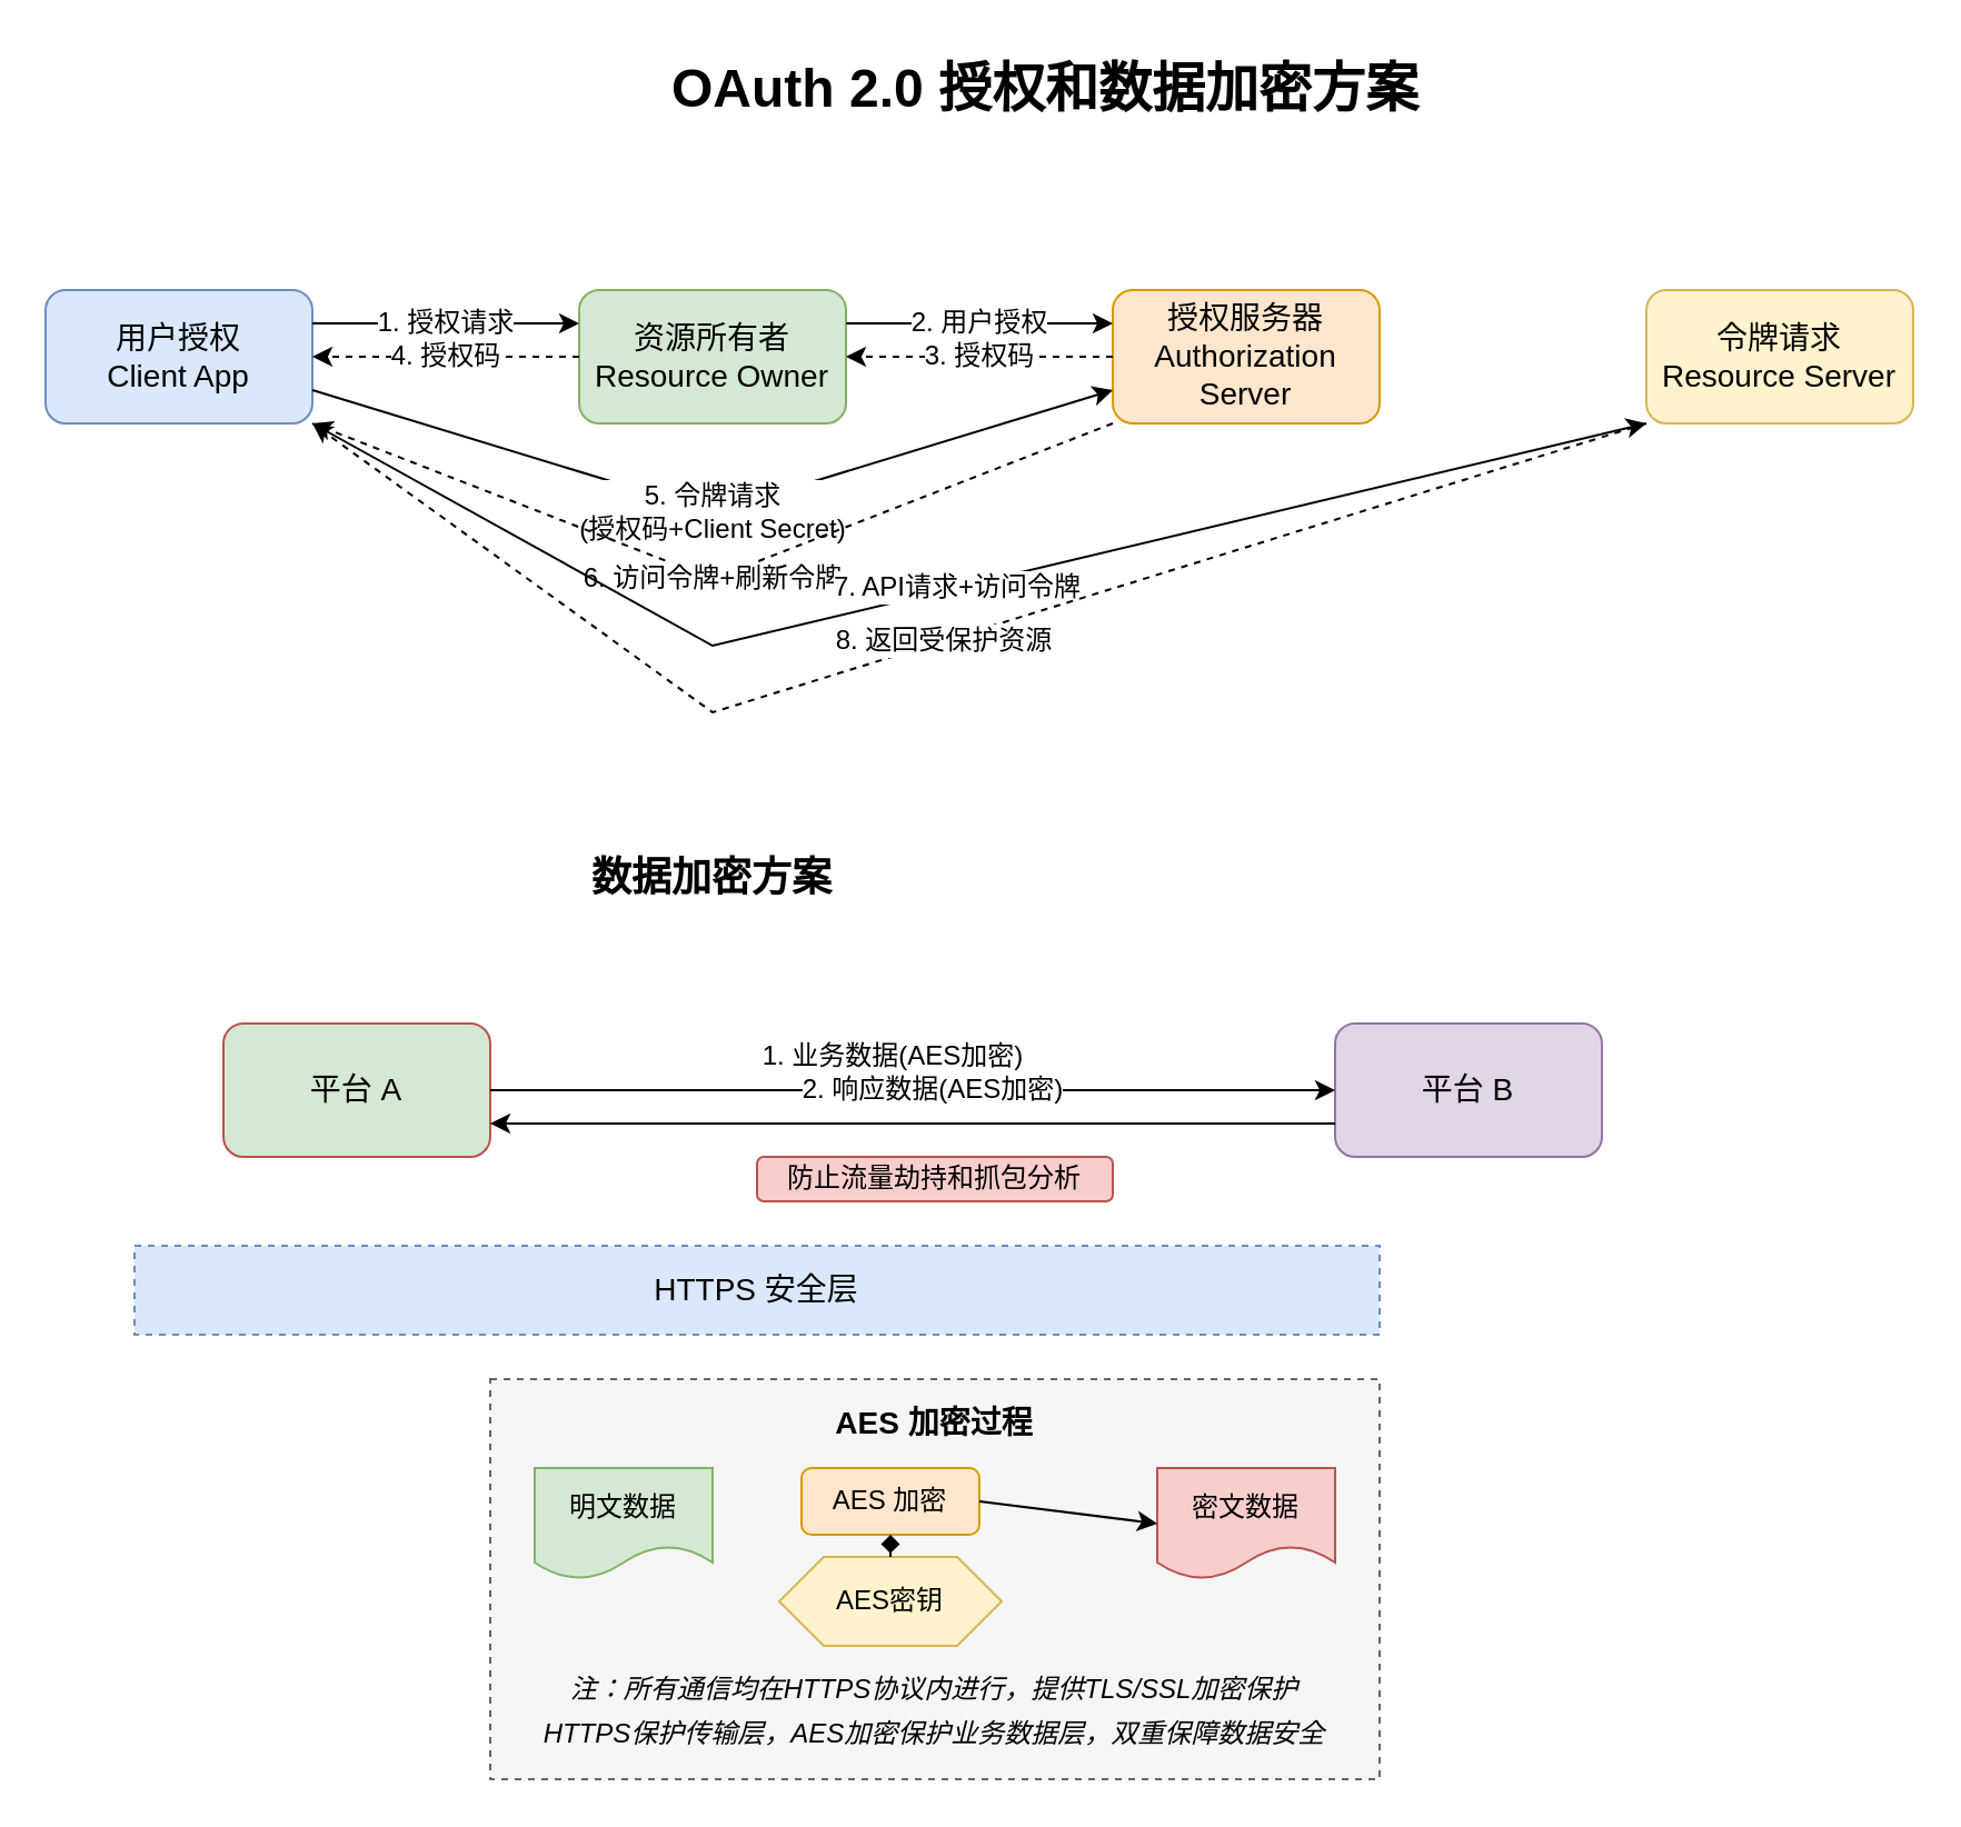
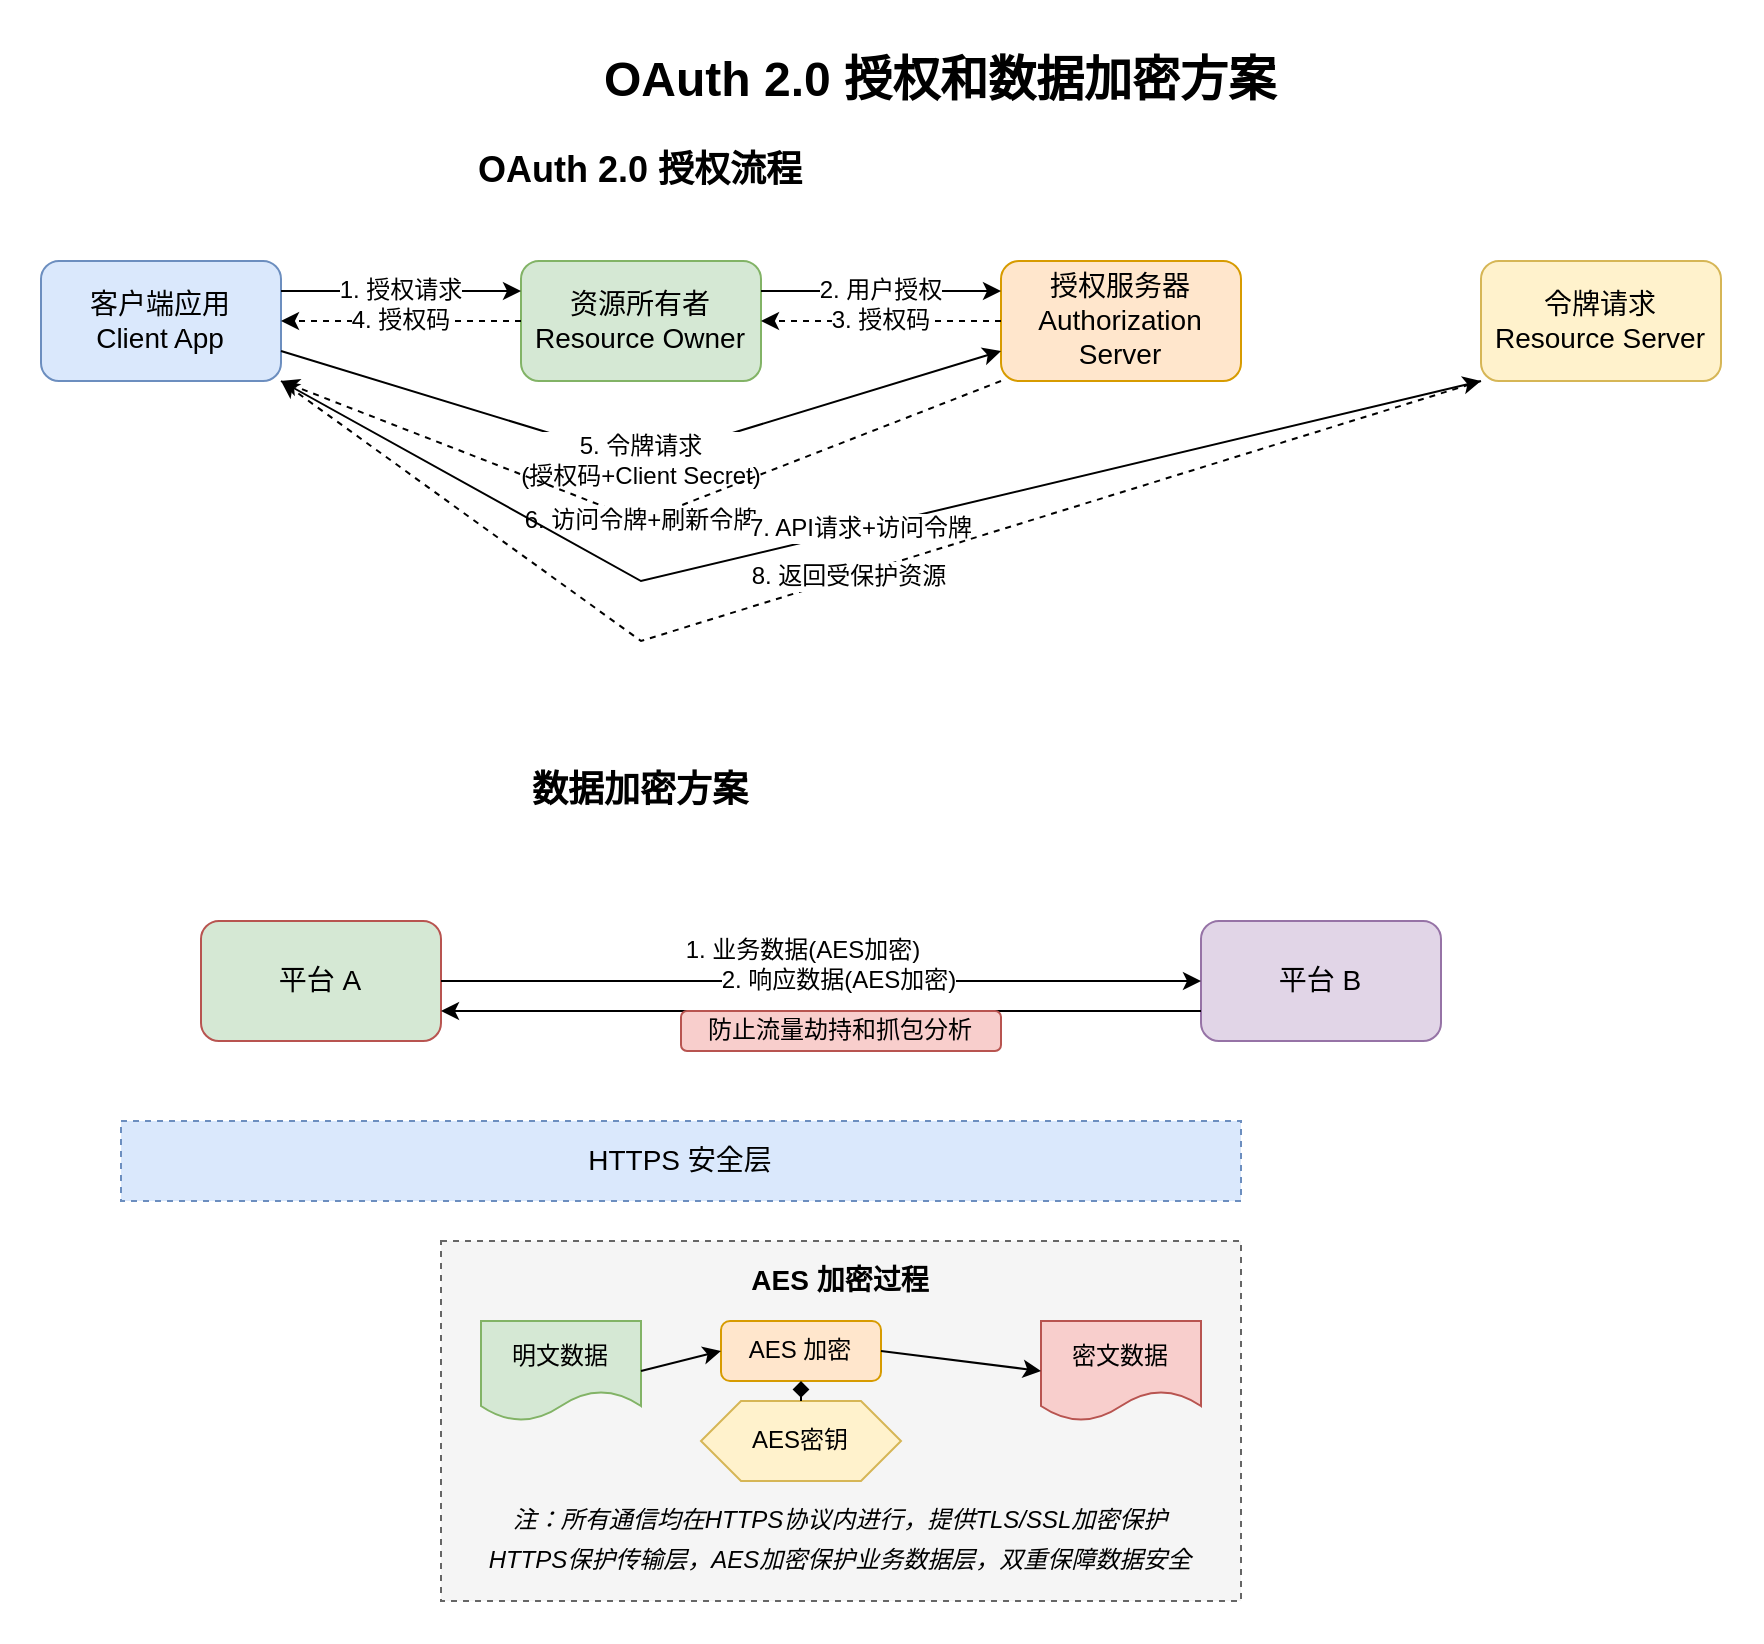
  <mxCell id="0" />
  <mxCell id="1" parent="0" />
  <mxCell id="2" value="OAuth 2.0 授权和数据加密方案" style="text;html=1;strokeColor=none;fillColor=none;align=center;verticalAlign=middle;whiteSpace=wrap;rounded=0;fontSize=24;fontStyle=1" vertex="1" parent="1"><mxGeometry x="220" y="20" width="500" height="40" as="geometry" /></mxCell>
- <mxCell id="4" value="用户授权&#10;Client App" style="rounded=1;whiteSpace=wrap;html=1;fillColor=#dae8fc;strokeColor=#6c8ebf;fontSize=14;" vertex="1" parent="1"><mxGeometry x="20" y="130" width="120" height="60" as="geometry" /></mxCell>
+ <mxCell id="3" value="OAuth 2.0 授权流程" style="text;html=1;strokeColor=none;fillColor=none;align=center;verticalAlign=middle;whiteSpace=wrap;rounded=0;fontSize=18;fontStyle=1" vertex="1" parent="1"><mxGeometry x="220" y="70" width="200" height="30" as="geometry" /></mxCell>
+ <mxCell id="4" value="客户端应用&#10;Client App" style="rounded=1;whiteSpace=wrap;html=1;fillColor=#dae8fc;strokeColor=#6c8ebf;fontSize=14;" vertex="1" parent="1"><mxGeometry x="20" y="130" width="120" height="60" as="geometry" /></mxCell>
  <mxCell id="5" value="资源所有者&#10;Resource Owner" style="rounded=1;whiteSpace=wrap;html=1;fillColor=#d5e8d4;strokeColor=#82b366;fontSize=14;" vertex="1" parent="1"><mxGeometry x="260" y="130" width="120" height="60" as="geometry" /></mxCell>
  <mxCell id="6" value="授权服务器&#10;Authorization Server" style="rounded=1;whiteSpace=wrap;html=1;fillColor=#ffe6cc;strokeColor=#d79b00;fontSize=14;" vertex="1" parent="1"><mxGeometry x="500" y="130" width="120" height="60" as="geometry" /></mxCell>
  <mxCell id="7" value="令牌请求&#10;Resource Server" style="rounded=1;whiteSpace=wrap;html=1;fillColor=#fff2cc;strokeColor=#d6b656;fontSize=14;" vertex="1" parent="1"><mxGeometry x="740" y="130" width="120" height="60" as="geometry" /></mxCell>
  <mxCell id="8" value="1. 授权请求" style="endArrow=classic;html=1;rounded=0;exitX=1;exitY=0.25;exitDx=0;exitDy=0;entryX=0;entryY=0.25;entryDx=0;entryDy=0;fontSize=12;" edge="1" parent="1" source="4" target="5"><mxGeometry width="50" height="50" relative="1" as="geometry"><mxPoint x="190" y="160" as="sourcePoint" /><mxPoint x="240" y="110" as="targetPoint" /></mxGeometry></mxCell>
  <mxCell id="9" value="2. 用户授权" style="endArrow=classic;html=1;rounded=0;exitX=1;exitY=0.25;exitDx=0;exitDy=0;entryX=0;entryY=0.25;entryDx=0;entryDy=0;fontSize=12;" edge="1" parent="1" source="5" target="6"><mxGeometry width="50" height="50" relative="1" as="geometry"><mxPoint x="430" y="160" as="sourcePoint" /><mxPoint x="480" y="110" as="targetPoint" /></mxGeometry></mxCell>
  <mxCell id="10" value="3. 授权码" style="endArrow=classic;html=1;rounded=0;exitX=0;exitY=0.5;exitDx=0;exitDy=0;entryX=1;entryY=0.5;entryDx=0;entryDy=0;dashed=1;fontSize=12;" edge="1" parent="1" source="6" target="5"><mxGeometry width="50" height="50" relative="1" as="geometry"><mxPoint x="430" y="210" as="sourcePoint" /><mxPoint x="480" y="160" as="targetPoint" /></mxGeometry></mxCell>
  <mxCell id="11" value="4. 授权码" style="endArrow=classic;html=1;rounded=0;exitX=0;exitY=0.5;exitDx=0;exitDy=0;entryX=1;entryY=0.5;entryDx=0;entryDy=0;dashed=1;fontSize=12;" edge="1" parent="1" source="5" target="4"><mxGeometry width="50" height="50" relative="1" as="geometry"><mxPoint x="190" y="210" as="sourcePoint" /><mxPoint x="240" y="160" as="targetPoint" /></mxGeometry></mxCell>
  <mxCell id="12" value="5. 令牌请求&#10;(授权码+Client Secret)" style="endArrow=classic;html=1;rounded=0;exitX=1;exitY=0.75;exitDx=0;exitDy=0;fontSize=12;entryX=0;entryY=0.75;entryDx=0;entryDy=0;" edge="1" parent="1" source="4" target="6"><mxGeometry width="50" height="50" relative="1" as="geometry"><mxPoint x="190" y="260" as="sourcePoint" /><mxPoint x="500" y="175" as="targetPoint" /><Array as="points"><mxPoint x="320" y="230" /></Array></mxGeometry></mxCell>
  <mxCell id="13" value="6. 访问令牌+刷新令牌" style="endArrow=classic;html=1;rounded=0;exitX=0;exitY=1;exitDx=0;exitDy=0;entryX=1;entryY=1;entryDx=0;entryDy=0;dashed=1;fontSize=12;" edge="1" parent="1" source="6" target="4"><mxGeometry width="50" height="50" relative="1" as="geometry"><mxPoint x="320" y="300" as="sourcePoint" /><mxPoint x="370" y="250" as="targetPoint" /><Array as="points"><mxPoint x="320" y="260" /></Array></mxGeometry></mxCell>
  <mxCell id="14" value="7. API请求+访问令牌" style="endArrow=classic;html=1;rounded=0;exitX=1;exitY=1;exitDx=0;exitDy=0;entryX=0;entryY=1;entryDx=0;entryDy=0;fontSize=12;" edge="1" parent="1" source="4" target="7"><mxGeometry width="50" height="50" relative="1" as="geometry"><mxPoint x="320" y="300" as="sourcePoint" /><mxPoint x="370" y="250" as="targetPoint" /><Array as="points"><mxPoint x="320" y="290" /></Array></mxGeometry></mxCell>
  <mxCell id="15" value="8. 返回受保护资源" style="endArrow=classic;html=1;rounded=0;exitX=0;exitY=1;exitDx=0;exitDy=0;dashed=1;fontSize=12;entryX=1;entryY=1;entryDx=0;entryDy=0;" edge="1" parent="1" source="7" target="4"><mxGeometry width="50" height="50" relative="1" as="geometry"><mxPoint x="320" y="300" as="sourcePoint" /><mxPoint x="140" y="190" as="targetPoint" /><Array as="points"><mxPoint x="320" y="320" /></Array></mxGeometry></mxCell>
  <mxCell id="16" value="数据加密方案" style="text;html=1;strokeColor=none;fillColor=none;align=center;verticalAlign=middle;whiteSpace=wrap;rounded=0;fontSize=18;fontStyle=1" vertex="1" parent="1"><mxGeometry x="220" y="380" width="200" height="30" as="geometry" /></mxCell>
  <mxCell id="17" value="平台 A" style="rounded=1;whiteSpace=wrap;html=1;fillColor=#d5e8d4;strokeColor=#b85450;fontSize=14;" vertex="1" parent="1"><mxGeometry x="100" y="460" width="120" height="60" as="geometry" /></mxCell>
  <mxCell id="18" value="平台 B" style="rounded=1;whiteSpace=wrap;html=1;fillColor=#e1d5e7;strokeColor=#9673a6;fontSize=14;" vertex="1" parent="1"><mxGeometry x="600" y="460" width="120" height="60" as="geometry" /></mxCell>
  <mxCell id="19" value="HTTPS 安全层" style="rounded=0;whiteSpace=wrap;html=1;fillColor=#dae8fc;strokeColor=#6c8ebf;fontSize=14;dashed=1;" vertex="1" parent="1"><mxGeometry x="60" y="560" width="560" height="40" as="geometry" /></mxCell>
  <mxCell id="20" value="1. 业务数据(AES加密)" style="endArrow=classic;html=1;rounded=0;exitX=1;exitY=0.5;exitDx=0;exitDy=0;entryX=0;entryY=0.5;entryDx=0;entryDy=0;fontSize=12;" edge="1" parent="1" source="17" target="18"><mxGeometry x="-0.048" y="15" width="50" height="50" relative="1" as="geometry"><mxPoint x="410" y="500" as="sourcePoint" /><mxPoint x="460" y="450" as="targetPoint" /><mxPoint as="offset" /></mxGeometry></mxCell>
  <mxCell id="21" value="2. 响应数据(AES加密)" style="endArrow=classic;html=1;rounded=0;exitX=0;exitY=0.75;exitDx=0;exitDy=0;entryX=1;entryY=0.75;entryDx=0;entryDy=0;fontSize=12;" edge="1" parent="1" source="18" target="17"><mxGeometry x="-0.048" y="-15" width="50" height="50" relative="1" as="geometry"><mxPoint x="410" y="500" as="sourcePoint" /><mxPoint x="460" y="450" as="targetPoint" /><mxPoint as="offset" /></mxGeometry></mxCell>
  <mxCell id="22" value="" style="rounded=0;whiteSpace=wrap;html=1;fillColor=#f5f5f5;strokeColor=#666666;fontSize=12;dashed=1;fontColor=#333333;" vertex="1" parent="1"><mxGeometry x="220" y="620" width="400" height="180" as="geometry" /></mxCell>
  <mxCell id="23" value="AES 加密过程" style="text;html=1;strokeColor=none;fillColor=none;align=center;verticalAlign=middle;whiteSpace=wrap;rounded=0;fontSize=14;fontStyle=1" vertex="1" parent="1"><mxGeometry x="340" y="630" width="160" height="20" as="geometry" /></mxCell>
  <mxCell id="24" value="明文数据" style="shape=document;whiteSpace=wrap;html=1;boundedLbl=1;fillColor=#d5e8d4;strokeColor=#82b366;fontSize=12;" vertex="1" parent="1"><mxGeometry x="240" y="660" width="80" height="50" as="geometry" /></mxCell>
  <mxCell id="25" value="AES密钥" style="shape=hexagon;perimeter=hexagonPerimeter2;whiteSpace=wrap;html=1;fixedSize=1;fillColor=#fff2cc;strokeColor=#d6b656;fontSize=12;" vertex="1" parent="1"><mxGeometry x="350" y="700" width="100" height="40" as="geometry" /></mxCell>
  <mxCell id="26" value="密文数据" style="shape=document;whiteSpace=wrap;html=1;boundedLbl=1;fillColor=#f8cecc;strokeColor=#b85450;fontSize=12;" vertex="1" parent="1"><mxGeometry x="520" y="660" width="80" height="50" as="geometry" /></mxCell>
  <mxCell id="27" value="AES 加密" style="rounded=1;whiteSpace=wrap;html=1;fillColor=#ffe6cc;strokeColor=#d79b00;fontSize=12;" vertex="1" parent="1"><mxGeometry x="360" y="660" width="80" height="30" as="geometry" /></mxCell>
+ <mxCell id="28" value="" style="endArrow=classic;html=1;rounded=0;exitX=1;exitY=0.5;exitDx=0;exitDy=0;entryX=0;entryY=0.5;entryDx=0;entryDy=0;fontSize=12;" edge="1" parent="1" source="24" target="27"><mxGeometry width="50" height="50" relative="1" as="geometry"><mxPoint x="410" y="700" as="sourcePoint" /><mxPoint x="460" y="650" as="targetPoint" /></mxGeometry></mxCell>
  <mxCell id="29" value="" style="endArrow=diamond;html=1;rounded=0;exitX=0.5;exitY=0;exitDx=0;exitDy=0;entryX=0.5;entryY=1;entryDx=0;entryDy=0;fontSize=12;" edge="1" parent="1" source="25" target="27"><mxGeometry width="50" height="50" relative="1" as="geometry"><mxPoint x="410" y="700" as="sourcePoint" /><mxPoint x="460" y="650" as="targetPoint" /></mxGeometry></mxCell>
  <mxCell id="30" value="" style="endArrow=classic;html=1;rounded=0;exitX=1;exitY=0.5;exitDx=0;exitDy=0;entryX=0;entryY=0.5;entryDx=0;entryDy=0;fontSize=12;" edge="1" parent="1" source="27" target="26"><mxGeometry width="50" height="50" relative="1" as="geometry"><mxPoint x="410" y="700" as="sourcePoint" /><mxPoint x="460" y="650" as="targetPoint" /></mxGeometry></mxCell>
  <mxCell id="31" value="注：所有通信均在HTTPS协议内进行，提供TLS/SSL加密保护" style="text;html=1;strokeColor=none;fillColor=none;align=center;verticalAlign=middle;whiteSpace=wrap;rounded=0;fontSize=12;fontStyle=2" vertex="1" parent="1"><mxGeometry x="240" y="750" width="360" height="20" as="geometry" /></mxCell>
  <mxCell id="32" value="HTTPS保护传输层，AES加密保护业务数据层，双重保障数据安全" style="text;html=1;strokeColor=none;fillColor=none;align=center;verticalAlign=middle;whiteSpace=wrap;rounded=0;fontSize=12;fontStyle=2" vertex="1" parent="1"><mxGeometry x="240" y="770" width="360" height="20" as="geometry" /></mxCell>
- <mxCell id="33" value="防止流量劫持和抓包分析" style="text;html=1;strokeColor=#b85450;fillColor=#f8cecc;align=center;verticalAlign=middle;whiteSpace=wrap;rounded=1;fontSize=12;" vertex="1" parent="1"><mxGeometry x="340" y="520" width="160" height="20" as="geometry" /></mxCell>
+ <mxCell id="33" value="防止流量劫持和抓包分析" style="text;html=1;strokeColor=#b85450;fillColor=#f8cecc;align=center;verticalAlign=middle;whiteSpace=wrap;rounded=1;fontSize=12;" vertex="1" parent="1"><mxGeometry x="340" y="505" width="160" height="20" as="geometry" /></mxCell>
